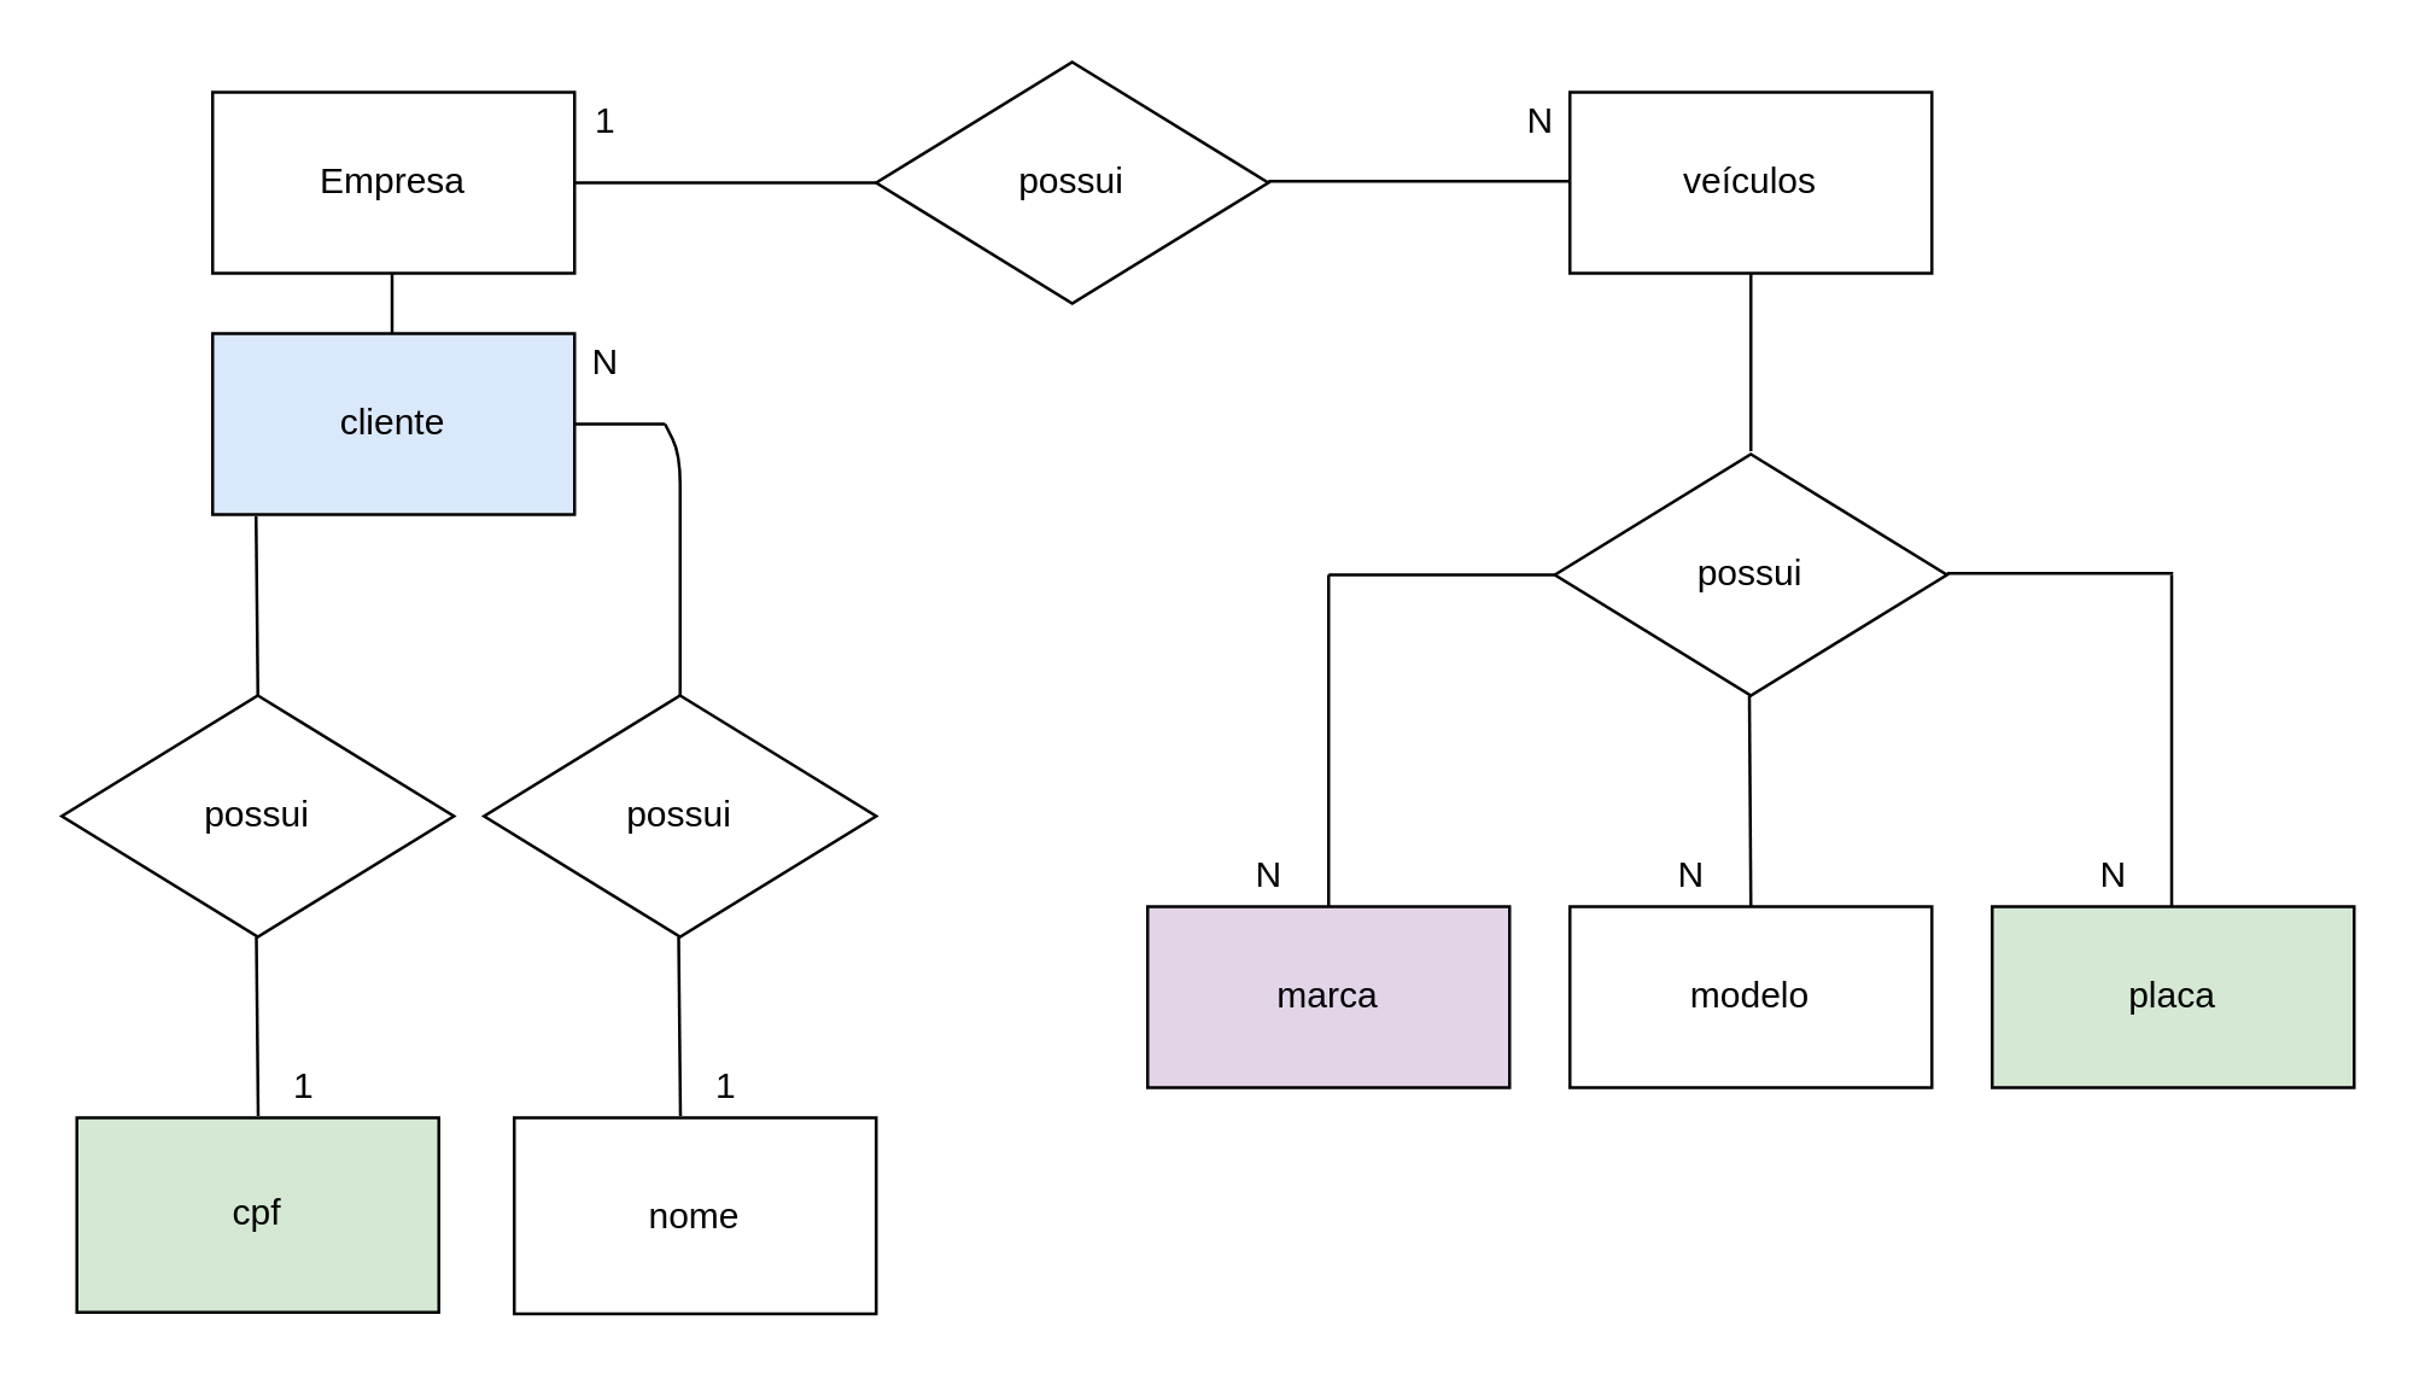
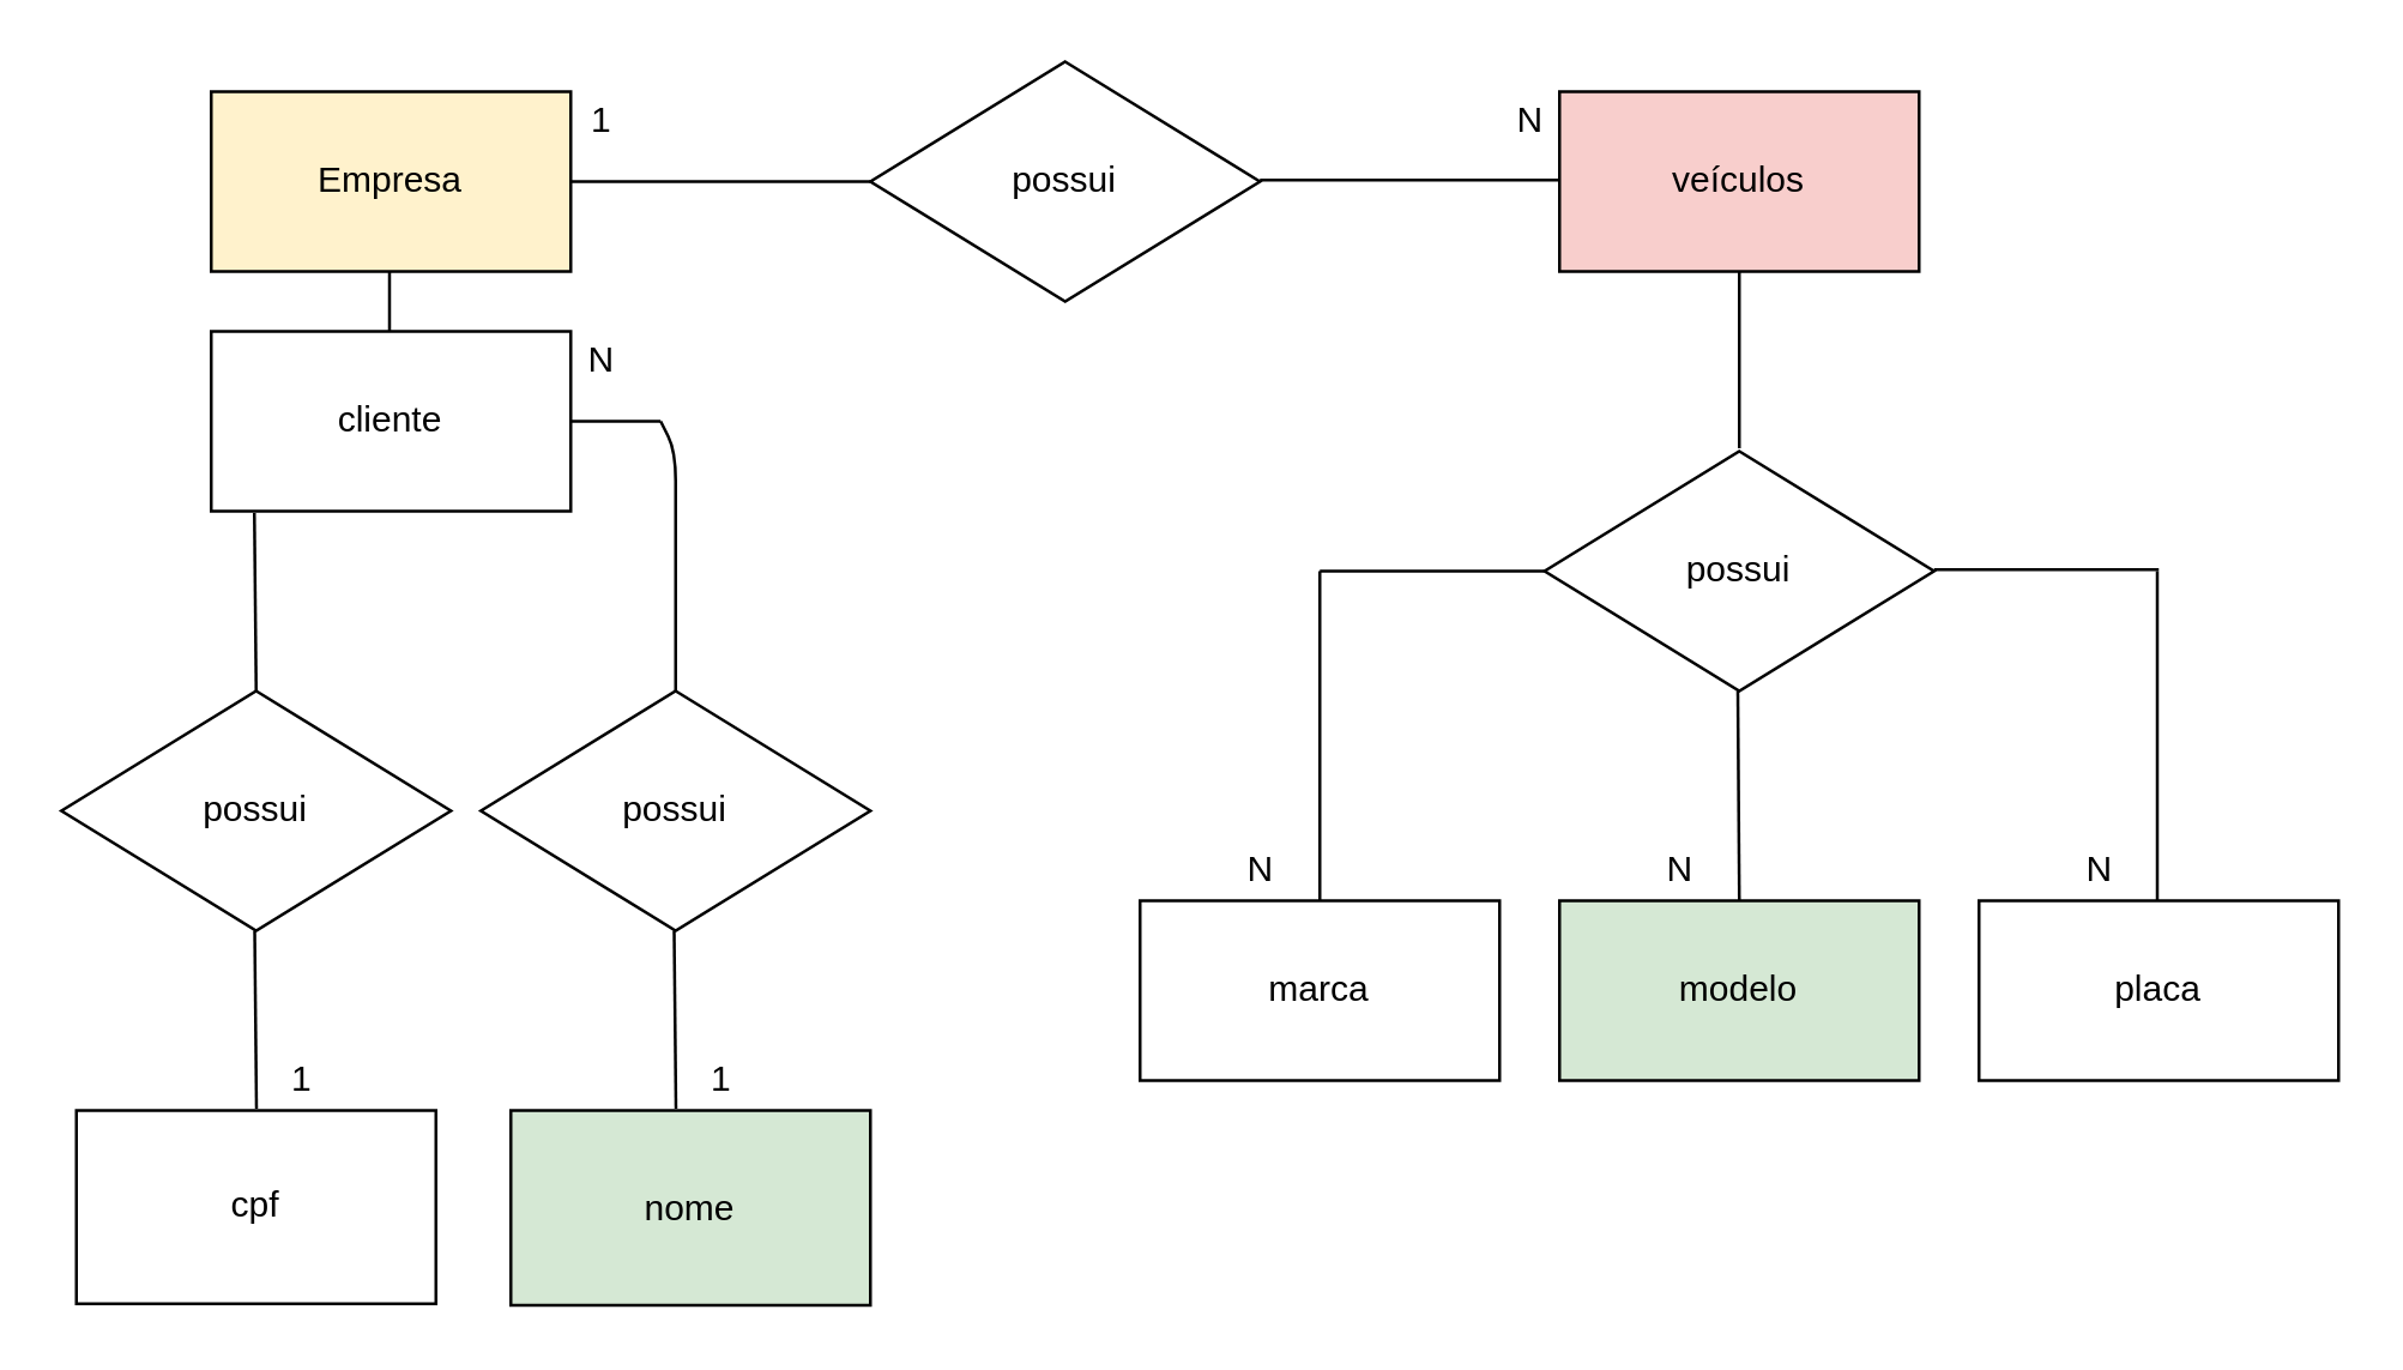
  <mxCell id="0" />
  <mxCell id="1" parent="0" />
- <mxCell id="2" value="Empresa" style="rounded=0;whiteSpace=wrap;html=1;" vertex="1" parent="1"><mxGeometry x="70" y="30" width="120" height="60" as="geometry" /></mxCell>
+ <mxCell id="2" value="Empresa" style="rounded=0;whiteSpace=wrap;html=1;fillColor=#fff2cc;" vertex="1" parent="1"><mxGeometry x="70" y="30" width="120" height="60" as="geometry" /></mxCell>
  <mxCell id="3" value="possui" style="rhombus;whiteSpace=wrap;html=1;" vertex="1" parent="1"><mxGeometry x="290" y="20" width="130" height="80" as="geometry" /></mxCell>
- <mxCell id="4" value="veículos" style="rounded=0;whiteSpace=wrap;html=1;" vertex="1" parent="1"><mxGeometry x="520" y="30" width="120" height="60" as="geometry" /></mxCell>
+ <mxCell id="4" value="veículos" style="rounded=0;whiteSpace=wrap;html=1;fillColor=#f8cecc;" vertex="1" parent="1"><mxGeometry x="520" y="30" width="120" height="60" as="geometry" /></mxCell>
  <mxCell id="5" value="possui" style="rhombus;whiteSpace=wrap;html=1;" vertex="1" parent="1"><mxGeometry x="515" y="150" width="130" height="80" as="geometry" /></mxCell>
  <mxCell id="6" value="possui" style="rhombus;whiteSpace=wrap;html=1;" vertex="1" parent="1"><mxGeometry x="20" y="230" width="130" height="80" as="geometry" /></mxCell>
  <mxCell id="7" value="" style="endArrow=none;html=1;entryX=0;entryY=0.5;entryDx=0;entryDy=0;" edge="1" parent="1" target="3"><mxGeometry width="50" height="50" relative="1" as="geometry"><mxPoint x="190" y="60" as="sourcePoint" /><mxPoint x="240" y="10" as="targetPoint" /></mxGeometry></mxCell>
  <mxCell id="8" value="" style="endArrow=none;html=1;entryX=0;entryY=0.5;entryDx=0;entryDy=0;" edge="1" parent="1"><mxGeometry width="50" height="50" relative="1" as="geometry"><mxPoint x="420" y="59.5" as="sourcePoint" /><mxPoint x="520" y="59.5" as="targetPoint" /></mxGeometry></mxCell>
  <mxCell id="9" value="" style="endArrow=none;html=1;entryX=0.5;entryY=1;entryDx=0;entryDy=0;" edge="1" parent="1" target="4"><mxGeometry width="50" height="50" relative="1" as="geometry"><mxPoint x="580" y="149" as="sourcePoint" /><mxPoint x="680" y="149" as="targetPoint" /></mxGeometry></mxCell>
- <mxCell id="10" value="marca" style="rounded=0;whiteSpace=wrap;html=1;fillColor=#e1d5e7;" vertex="1" parent="1"><mxGeometry x="380" y="300" width="120" height="60" as="geometry" /></mxCell>
- <mxCell id="11" value="modelo" style="rounded=0;whiteSpace=wrap;html=1;" vertex="1" parent="1"><mxGeometry x="520" y="300" width="120" height="60" as="geometry" /></mxCell>
- <mxCell id="12" value="placa" style="rounded=0;whiteSpace=wrap;html=1;fillColor=#d5e8d4;" vertex="1" parent="1"><mxGeometry x="660" y="300" width="120" height="60" as="geometry" /></mxCell>
- <mxCell id="13" value="cliente" style="rounded=0;whiteSpace=wrap;html=1;fillColor=#dae8fc;" vertex="1" parent="1"><mxGeometry x="70" y="110" width="120" height="60" as="geometry" /></mxCell>
- <mxCell id="14" value="cpf" style="rounded=0;whiteSpace=wrap;html=1;fillColor=#d5e8d4;" vertex="1" parent="1"><mxGeometry x="25" y="370" width="120" height="64.5" as="geometry" /></mxCell>
- <mxCell id="15" value="nome" style="rounded=0;whiteSpace=wrap;html=1;" vertex="1" parent="1"><mxGeometry x="170" y="370" width="120" height="65" as="geometry" /></mxCell>
+ <mxCell id="10" value="marca" style="rounded=0;whiteSpace=wrap;html=1;" vertex="1" parent="1"><mxGeometry x="380" y="300" width="120" height="60" as="geometry" /></mxCell>
+ <mxCell id="11" value="modelo" style="rounded=0;whiteSpace=wrap;html=1;fillColor=#d5e8d4;" vertex="1" parent="1"><mxGeometry x="520" y="300" width="120" height="60" as="geometry" /></mxCell>
+ <mxCell id="12" value="placa" style="rounded=0;whiteSpace=wrap;html=1;" vertex="1" parent="1"><mxGeometry x="660" y="300" width="120" height="60" as="geometry" /></mxCell>
+ <mxCell id="13" value="cliente" style="rounded=0;whiteSpace=wrap;html=1;" vertex="1" parent="1"><mxGeometry x="70" y="110" width="120" height="60" as="geometry" /></mxCell>
+ <mxCell id="14" value="cpf" style="rounded=0;whiteSpace=wrap;html=1;" vertex="1" parent="1"><mxGeometry x="25" y="370" width="120" height="64.5" as="geometry" /></mxCell>
+ <mxCell id="15" value="nome" style="rounded=0;whiteSpace=wrap;html=1;fillColor=#d5e8d4;" vertex="1" parent="1"><mxGeometry x="170" y="370" width="120" height="65" as="geometry" /></mxCell>
  <mxCell id="16" value="" style="endArrow=none;html=1;entryX=0.5;entryY=1;entryDx=0;entryDy=0;" edge="1" parent="1"><mxGeometry width="50" height="50" relative="1" as="geometry"><mxPoint x="580" y="300" as="sourcePoint" /><mxPoint x="579.5" y="230" as="targetPoint" /></mxGeometry></mxCell>
  <mxCell id="17" value="possui" style="rhombus;whiteSpace=wrap;html=1;" vertex="1" parent="1"><mxGeometry x="160" y="230" width="130" height="80" as="geometry" /></mxCell>
  <mxCell id="18" value="" style="endArrow=none;html=1;exitX=0.5;exitY=0;exitDx=0;exitDy=0;entryX=0.12;entryY=1.01;entryDx=0;entryDy=0;entryPerimeter=0;" edge="1" parent="1" source="6" target="13"><mxGeometry width="50" height="50" relative="1" as="geometry"><mxPoint x="90" y="220" as="sourcePoint" /><mxPoint x="88" y="169" as="targetPoint" /></mxGeometry></mxCell>
  <mxCell id="19" value="" style="endArrow=none;html=1;" edge="1" parent="1"><mxGeometry width="50" height="50" relative="1" as="geometry"><mxPoint x="190" y="140" as="sourcePoint" /><mxPoint x="220" y="140" as="targetPoint" /></mxGeometry></mxCell>
  <mxCell id="20" value="" style="endArrow=none;html=1;exitX=0.5;exitY=0;exitDx=0;exitDy=0;" edge="1" parent="1" source="17"><mxGeometry width="50" height="50" relative="1" as="geometry"><mxPoint x="220" y="230" as="sourcePoint" /><mxPoint x="220" y="140" as="targetPoint" /><Array as="points"><mxPoint x="225" y="150" /></Array></mxGeometry></mxCell>
  <mxCell id="21" value="" style="endArrow=none;html=1;exitX=0.5;exitY=0;exitDx=0;exitDy=0;entryX=0.12;entryY=1.01;entryDx=0;entryDy=0;entryPerimeter=0;" edge="1" parent="1"><mxGeometry width="50" height="50" relative="1" as="geometry"><mxPoint x="85.1" y="369.4" as="sourcePoint" /><mxPoint x="84.5" y="310" as="targetPoint" /></mxGeometry></mxCell>
  <mxCell id="22" value="" style="endArrow=none;html=1;exitX=0.5;exitY=0;exitDx=0;exitDy=0;entryX=0.12;entryY=1.01;entryDx=0;entryDy=0;entryPerimeter=0;" edge="1" parent="1"><mxGeometry width="50" height="50" relative="1" as="geometry"><mxPoint x="225.1" y="369.4" as="sourcePoint" /><mxPoint x="224.5" y="310" as="targetPoint" /></mxGeometry></mxCell>
  <mxCell id="23" value="" style="endArrow=none;html=1;" edge="1" parent="1"><mxGeometry width="50" height="50" relative="1" as="geometry"><mxPoint x="440" y="300" as="sourcePoint" /><mxPoint x="440" y="190" as="targetPoint" /></mxGeometry></mxCell>
  <mxCell id="24" value="" style="endArrow=none;html=1;entryX=0;entryY=0.5;entryDx=0;entryDy=0;" edge="1" parent="1" target="5"><mxGeometry width="50" height="50" relative="1" as="geometry"><mxPoint x="440" y="190" as="sourcePoint" /><mxPoint x="490" y="140" as="targetPoint" /></mxGeometry></mxCell>
  <mxCell id="25" value="" style="endArrow=none;html=1;" edge="1" parent="1"><mxGeometry width="50" height="50" relative="1" as="geometry"><mxPoint x="719.5" y="300" as="sourcePoint" /><mxPoint x="719.5" y="190" as="targetPoint" /></mxGeometry></mxCell>
  <mxCell id="26" value="" style="endArrow=none;html=1;entryX=0;entryY=0.5;entryDx=0;entryDy=0;" edge="1" parent="1"><mxGeometry width="50" height="50" relative="1" as="geometry"><mxPoint x="645" y="189.5" as="sourcePoint" /><mxPoint x="720" y="189.5" as="targetPoint" /></mxGeometry></mxCell>
  <mxCell id="27" value="1" style="text;html=1;align=center;verticalAlign=middle;resizable=0;points=[];autosize=1;strokeColor=none;" vertex="1" parent="1"><mxGeometry x="190" y="30" width="20" height="20" as="geometry" /></mxCell>
  <mxCell id="28" value="N" style="text;html=1;align=center;verticalAlign=middle;resizable=0;points=[];autosize=1;strokeColor=none;" vertex="1" parent="1"><mxGeometry x="500" y="30" width="20" height="20" as="geometry" /></mxCell>
  <mxCell id="29" value="N" style="text;html=1;align=center;verticalAlign=middle;resizable=0;points=[];autosize=1;strokeColor=none;" vertex="1" parent="1"><mxGeometry x="190" y="110" width="20" height="20" as="geometry" /></mxCell>
  <mxCell id="30" value="1" style="text;html=1;align=center;verticalAlign=middle;resizable=0;points=[];autosize=1;strokeColor=none;" vertex="1" parent="1"><mxGeometry x="230" y="350" width="20" height="20" as="geometry" /></mxCell>
  <mxCell id="31" value="1" style="text;html=1;align=center;verticalAlign=middle;resizable=0;points=[];autosize=1;strokeColor=none;" vertex="1" parent="1"><mxGeometry x="90" y="350" width="20" height="20" as="geometry" /></mxCell>
  <mxCell id="32" value="N" style="text;html=1;align=center;verticalAlign=middle;resizable=0;points=[];autosize=1;strokeColor=none;" vertex="1" parent="1"><mxGeometry x="410" y="280" width="20" height="20" as="geometry" /></mxCell>
  <mxCell id="33" value="N" style="text;html=1;align=center;verticalAlign=middle;resizable=0;points=[];autosize=1;strokeColor=none;" vertex="1" parent="1"><mxGeometry x="550" y="280" width="20" height="20" as="geometry" /></mxCell>
  <mxCell id="34" value="N" style="text;html=1;align=center;verticalAlign=middle;resizable=0;points=[];autosize=1;strokeColor=none;" vertex="1" parent="1"><mxGeometry x="690" y="280" width="20" height="20" as="geometry" /></mxCell>
  <mxCell id="35" value="" style="endArrow=none;html=1;" edge="1" parent="1"><mxGeometry width="50" height="50" relative="1" as="geometry"><mxPoint x="129.5" y="110" as="sourcePoint" /><mxPoint x="129.5" y="90" as="targetPoint" /></mxGeometry></mxCell>
